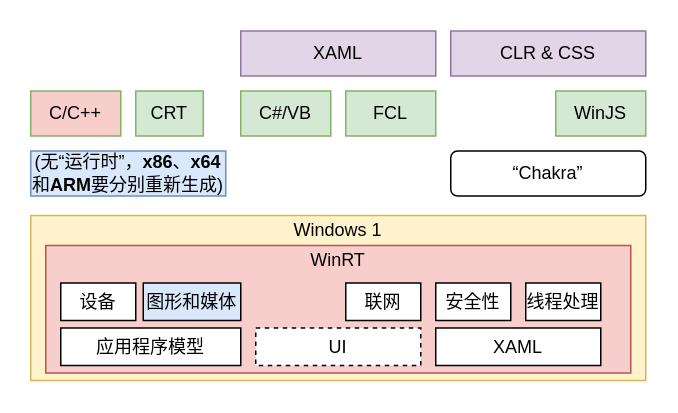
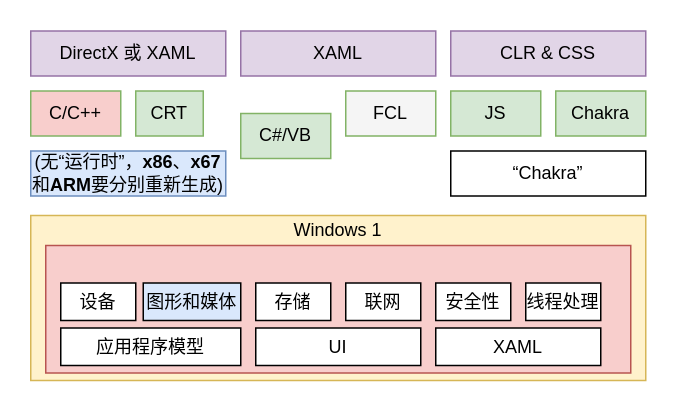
  <mxCell id="0" />
  <mxCell id="1" parent="0" />
+ <mxCell id="2" value="DirectX 或 XAML" style="rounded=0;whiteSpace=wrap;html=1;fillColor=#e1d5e7;strokeColor=#9673a6;" vertex="1" parent="1"><mxGeometry x="20" y="20" width="130" height="30" as="geometry" /></mxCell>
  <mxCell id="3" value="C/C++" style="rounded=0;whiteSpace=wrap;html=1;fillColor=#f8cecc;strokeColor=#82b366;" vertex="1" parent="1"><mxGeometry x="20" y="60" width="60" height="30" as="geometry" /></mxCell>
  <mxCell id="4" value="CRT" style="rounded=0;whiteSpace=wrap;html=1;fillColor=#d5e8d4;strokeColor=#82b366;" vertex="1" parent="1"><mxGeometry x="90" y="60" width="45" height="30" as="geometry" /></mxCell>
- <mxCell id="5" value="(无“运行时”，&lt;b&gt;x86&lt;/b&gt;、&lt;b&gt;x64&lt;/b&gt;和&lt;b&gt;ARM&lt;/b&gt;要分别重新生成)" style="rounded=0;whiteSpace=wrap;html=1;fillColor=#dae8fc;strokeColor=#6c8ebf;" vertex="1" parent="1"><mxGeometry x="20" y="100" width="130" height="30" as="geometry" /></mxCell>
+ <mxCell id="5" value="(无“运行时”，&lt;b&gt;x86&lt;/b&gt;、&lt;b&gt;x67&lt;/b&gt;和&lt;b&gt;ARM&lt;/b&gt;要分别重新生成)" style="rounded=0;whiteSpace=wrap;html=1;fillColor=#dae8fc;strokeColor=#6c8ebf;" vertex="1" parent="1"><mxGeometry x="20" y="100" width="130" height="30" as="geometry" /></mxCell>
  <mxCell id="6" value="XAML" style="rounded=0;whiteSpace=wrap;html=1;fillColor=#e1d5e7;strokeColor=#9673a6;" vertex="1" parent="1"><mxGeometry x="160" y="20" width="130" height="30" as="geometry" /></mxCell>
- <mxCell id="7" value="C#/VB" style="rounded=0;whiteSpace=wrap;html=1;fillColor=#d5e8d4;strokeColor=#82b366;" vertex="1" parent="1"><mxGeometry x="160" y="60" width="60" height="30" as="geometry" /></mxCell>
- <mxCell id="8" value="FCL" style="rounded=0;whiteSpace=wrap;html=1;fillColor=#d5e8d4;strokeColor=#82b366;" vertex="1" parent="1"><mxGeometry x="230" y="60" width="60" height="30" as="geometry" /></mxCell>
+ <mxCell id="7" value="C#/VB" style="rounded=0;whiteSpace=wrap;html=1;fillColor=#d5e8d4;strokeColor=#82b366;" vertex="1" parent="1"><mxGeometry x="160" y="75" width="60" height="30" as="geometry" /></mxCell>
+ <mxCell id="8" value="FCL" style="rounded=0;whiteSpace=wrap;html=1;fillColor=#f5f5f5;strokeColor=#82b366;" vertex="1" parent="1"><mxGeometry x="230" y="60" width="60" height="30" as="geometry" /></mxCell>
  <mxCell id="9" value="CLR &amp;amp; CSS" style="rounded=0;whiteSpace=wrap;html=1;fillColor=#e1d5e7;strokeColor=#9673a6;" vertex="1" parent="1"><mxGeometry x="300" y="20" width="130" height="30" as="geometry" /></mxCell>
- <mxCell id="11" value="WinJS" style="rounded=0;whiteSpace=wrap;html=1;fillColor=#d5e8d4;strokeColor=#82b366;" vertex="1" parent="1"><mxGeometry x="370" y="60" width="60" height="30" as="geometry" /></mxCell>
- <mxCell id="12" value="“Chakra”" style="whiteSpace=wrap;html=1;rounded=1;" vertex="1" parent="1"><mxGeometry x="300" y="100" width="130" height="30" as="geometry" /></mxCell>
+ <mxCell id="10" value="JS" style="rounded=0;whiteSpace=wrap;html=1;fillColor=#d5e8d4;strokeColor=#82b366;" vertex="1" parent="1"><mxGeometry x="300" y="60" width="60" height="30" as="geometry" /></mxCell>
+ <mxCell id="11" value="Chakra" style="rounded=0;whiteSpace=wrap;html=1;fillColor=#d5e8d4;strokeColor=#82b366;" vertex="1" parent="1"><mxGeometry x="370" y="60" width="60" height="30" as="geometry" /></mxCell>
+ <mxCell id="12" value="“Chakra”" style="rounded=0;whiteSpace=wrap;html=1;" vertex="1" parent="1"><mxGeometry x="300" y="100" width="130" height="30" as="geometry" /></mxCell>
  <mxCell id="13" value="" style="rounded=0;whiteSpace=wrap;html=1;fillColor=#fff2cc;strokeColor=#d6b656;" vertex="1" parent="1"><mxGeometry x="20" y="143" width="410" height="110" as="geometry" /></mxCell>
  <mxCell id="14" value="" style="rounded=0;whiteSpace=wrap;html=1;fillColor=#f8cecc;strokeColor=#b85450;" vertex="1" parent="1"><mxGeometry x="30" y="163" width="390" height="85" as="geometry" /></mxCell>
  <mxCell id="15" value="设备" style="rounded=0;whiteSpace=wrap;html=1;" vertex="1" parent="1"><mxGeometry x="40" y="188" width="50" height="25" as="geometry" /></mxCell>
  <mxCell id="16" value="图形和媒体" style="rounded=0;whiteSpace=wrap;html=1;fillColor=#dae8fc;" vertex="1" parent="1"><mxGeometry x="95" y="188" width="65" height="25" as="geometry" /></mxCell>
  <mxCell id="17" value="应用程序模型" style="rounded=0;whiteSpace=wrap;html=1;" vertex="1" parent="1"><mxGeometry x="40" y="218" width="120" height="25" as="geometry" /></mxCell>
+ <mxCell id="18" value="存储" style="rounded=0;whiteSpace=wrap;html=1;" vertex="1" parent="1"><mxGeometry x="170" y="188" width="50" height="25" as="geometry" /></mxCell>
  <mxCell id="19" value="联网" style="rounded=0;whiteSpace=wrap;html=1;" vertex="1" parent="1"><mxGeometry x="230" y="188" width="50" height="25" as="geometry" /></mxCell>
  <mxCell id="20" value="线程处理" style="rounded=0;whiteSpace=wrap;html=1;" vertex="1" parent="1"><mxGeometry x="350" y="188" width="50" height="25" as="geometry" /></mxCell>
  <mxCell id="21" value="安全性" style="rounded=0;whiteSpace=wrap;html=1;" vertex="1" parent="1"><mxGeometry x="290" y="188" width="50" height="25" as="geometry" /></mxCell>
- <mxCell id="22" value="UI" style="rounded=0;whiteSpace=wrap;html=1;dashed=1;" vertex="1" parent="1"><mxGeometry x="170" y="218" width="110" height="25" as="geometry" /></mxCell>
+ <mxCell id="22" value="UI" style="rounded=0;whiteSpace=wrap;html=1;" vertex="1" parent="1"><mxGeometry x="170" y="218" width="110" height="25" as="geometry" /></mxCell>
  <mxCell id="23" value="XAML" style="rounded=0;whiteSpace=wrap;html=1;" vertex="1" parent="1"><mxGeometry x="290" y="218" width="110" height="25" as="geometry" /></mxCell>
  <mxCell id="24" value="Windows 1" style="text;html=1;strokeColor=none;fillColor=none;align=center;verticalAlign=middle;whiteSpace=wrap;rounded=0;" vertex="1" parent="1"><mxGeometry x="185" y="143" width="80" height="20" as="geometry" /></mxCell>
- <mxCell id="25" value="WinRT" style="text;html=1;strokeColor=none;fillColor=none;align=center;verticalAlign=middle;whiteSpace=wrap;rounded=0;" vertex="1" parent="1"><mxGeometry x="185" y="163" width="80" height="20" as="geometry" /></mxCell>
